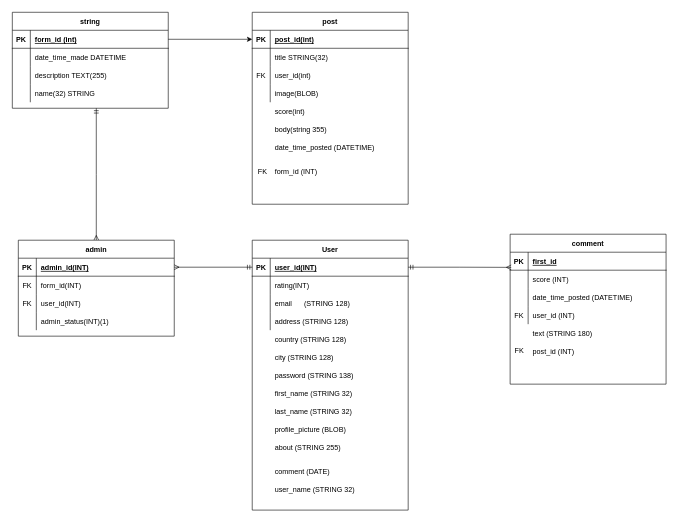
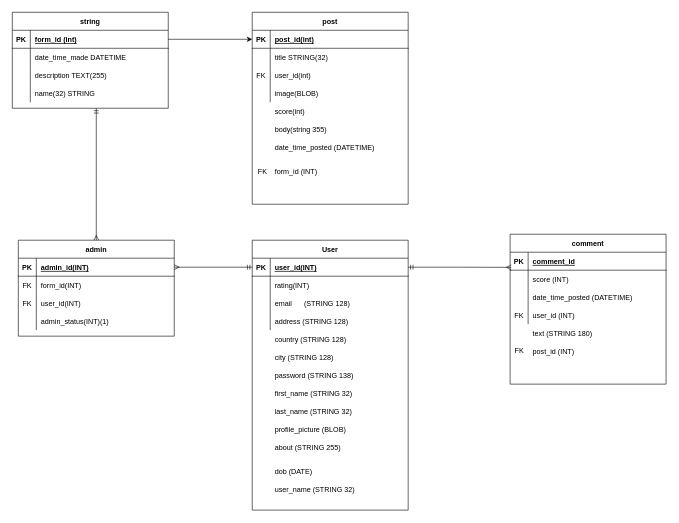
  <mxCell id="0" />
  <mxCell id="1" parent="0" />
  <mxCell id="2" value="" style="group" vertex="1" connectable="0" parent="1"><mxGeometry x="420" y="400" width="260" height="450" as="geometry" /></mxCell>
  <mxCell id="3" value="User" style="shape=table;startSize=30;container=1;collapsible=1;childLayout=tableLayout;fixedRows=1;rowLines=0;fontStyle=1;align=center;resizeLast=1;" vertex="1" parent="2"><mxGeometry width="260" height="450" as="geometry" /></mxCell>
  <mxCell id="4" value="" style="shape=partialRectangle;collapsible=0;dropTarget=0;pointerEvents=0;fillColor=none;top=0;left=0;bottom=1;right=0;points=[[0,0.5],[1,0.5]];portConstraint=eastwest;" vertex="1" parent="3"><mxGeometry y="30" width="260" height="30" as="geometry" /></mxCell>
  <mxCell id="5" value="PK" style="shape=partialRectangle;connectable=0;fillColor=none;top=0;left=0;bottom=0;right=0;fontStyle=1;overflow=hidden;" vertex="1" parent="4"><mxGeometry width="30" height="30" as="geometry" /></mxCell>
  <mxCell id="6" value="user_id(INT)" style="shape=partialRectangle;connectable=0;fillColor=none;top=0;left=0;bottom=0;right=0;align=left;spacingLeft=6;fontStyle=5;overflow=hidden;" vertex="1" parent="4"><mxGeometry x="30" width="230" height="30" as="geometry" /></mxCell>
  <mxCell id="7" value="" style="shape=partialRectangle;collapsible=0;dropTarget=0;pointerEvents=0;fillColor=none;top=0;left=0;bottom=0;right=0;points=[[0,0.5],[1,0.5]];portConstraint=eastwest;" vertex="1" parent="3"><mxGeometry y="60" width="260" height="30" as="geometry" /></mxCell>
  <mxCell id="8" value="" style="shape=partialRectangle;connectable=0;fillColor=none;top=0;left=0;bottom=0;right=0;editable=1;overflow=hidden;" vertex="1" parent="7"><mxGeometry width="30" height="30" as="geometry" /></mxCell>
  <mxCell id="9" value="rating(INT)" style="shape=partialRectangle;connectable=0;fillColor=none;top=0;left=0;bottom=0;right=0;align=left;spacingLeft=6;overflow=hidden;" vertex="1" parent="7"><mxGeometry x="30" width="230" height="30" as="geometry" /></mxCell>
  <mxCell id="10" value="" style="shape=partialRectangle;collapsible=0;dropTarget=0;pointerEvents=0;fillColor=none;top=0;left=0;bottom=0;right=0;points=[[0,0.5],[1,0.5]];portConstraint=eastwest;" vertex="1" parent="3"><mxGeometry y="90" width="260" height="30" as="geometry" /></mxCell>
  <mxCell id="11" value="" style="shape=partialRectangle;connectable=0;fillColor=none;top=0;left=0;bottom=0;right=0;editable=1;overflow=hidden;" vertex="1" parent="10"><mxGeometry width="30" height="30" as="geometry" /></mxCell>
  <mxCell id="12" value="email      (STRING 128)" style="shape=partialRectangle;connectable=0;fillColor=none;top=0;left=0;bottom=0;right=0;align=left;spacingLeft=6;overflow=hidden;" vertex="1" parent="10"><mxGeometry x="30" width="230" height="30" as="geometry" /></mxCell>
  <mxCell id="13" value="" style="shape=partialRectangle;collapsible=0;dropTarget=0;pointerEvents=0;fillColor=none;top=0;left=0;bottom=0;right=0;points=[[0,0.5],[1,0.5]];portConstraint=eastwest;" vertex="1" parent="3"><mxGeometry y="120" width="260" height="30" as="geometry" /></mxCell>
  <mxCell id="14" value="" style="shape=partialRectangle;connectable=0;fillColor=none;top=0;left=0;bottom=0;right=0;editable=1;overflow=hidden;" vertex="1" parent="13"><mxGeometry width="30" height="30" as="geometry" /></mxCell>
  <mxCell id="15" value="address (STRING 128)" style="shape=partialRectangle;connectable=0;fillColor=none;top=0;left=0;bottom=0;right=0;align=left;spacingLeft=6;overflow=hidden;" vertex="1" parent="13"><mxGeometry x="30" width="230" height="30" as="geometry" /></mxCell>
  <mxCell id="16" value="country (STRING 128)" style="shape=partialRectangle;connectable=0;fillColor=none;top=0;left=0;bottom=0;right=0;align=left;spacingLeft=6;overflow=hidden;" vertex="1" parent="2"><mxGeometry x="30" y="150" width="230" height="30" as="geometry" /></mxCell>
  <mxCell id="17" value="user_name (STRING 32)" style="shape=partialRectangle;connectable=0;fillColor=none;top=0;left=0;bottom=0;right=0;align=left;spacingLeft=6;overflow=hidden;" vertex="1" parent="2"><mxGeometry x="30" y="400" width="230" height="30" as="geometry" /></mxCell>
  <mxCell id="18" value="password (STRING 138)" style="shape=partialRectangle;connectable=0;fillColor=none;top=0;left=0;bottom=0;right=0;align=left;spacingLeft=6;overflow=hidden;" vertex="1" parent="2"><mxGeometry x="30" y="210" width="230" height="30" as="geometry" /></mxCell>
  <mxCell id="19" value="first_name (STRING 32)" style="shape=partialRectangle;connectable=0;fillColor=none;top=0;left=0;bottom=0;right=0;align=left;spacingLeft=6;overflow=hidden;" vertex="1" parent="2"><mxGeometry x="30" y="240" width="230" height="30" as="geometry" /></mxCell>
  <mxCell id="20" value="last_name (STRING 32)" style="shape=partialRectangle;connectable=0;fillColor=none;top=0;left=0;bottom=0;right=0;align=left;spacingLeft=6;overflow=hidden;" vertex="1" parent="2"><mxGeometry x="30" y="270" width="230" height="30" as="geometry" /></mxCell>
  <mxCell id="21" value="profile_picture (BLOB)" style="shape=partialRectangle;connectable=0;fillColor=none;top=0;left=0;bottom=0;right=0;align=left;spacingLeft=6;overflow=hidden;" vertex="1" parent="2"><mxGeometry x="30" y="300" width="230" height="30" as="geometry" /></mxCell>
  <mxCell id="22" value="about (STRING 255)" style="shape=partialRectangle;connectable=0;fillColor=none;top=0;left=0;bottom=0;right=0;align=left;spacingLeft=6;overflow=hidden;" vertex="1" parent="2"><mxGeometry x="30" y="330" width="230" height="30" as="geometry" /></mxCell>
  <mxCell id="23" value="city (STRING 128)" style="shape=partialRectangle;connectable=0;fillColor=none;top=0;left=0;bottom=0;right=0;align=left;spacingLeft=6;overflow=hidden;" vertex="1" parent="2"><mxGeometry x="30" y="180" width="230" height="30" as="geometry" /></mxCell>
- <mxCell id="24" value="comment (DATE)" style="shape=partialRectangle;connectable=0;fillColor=none;top=0;left=0;bottom=0;right=0;align=left;spacingLeft=6;overflow=hidden;" vertex="1" parent="2"><mxGeometry x="30" y="370" width="230" height="30" as="geometry" /></mxCell>
+ <mxCell id="24" value="dob (DATE)" style="shape=partialRectangle;connectable=0;fillColor=none;top=0;left=0;bottom=0;right=0;align=left;spacingLeft=6;overflow=hidden;" vertex="1" parent="2"><mxGeometry x="30" y="370" width="230" height="30" as="geometry" /></mxCell>
  <mxCell id="25" value="" style="group" vertex="1" connectable="0" parent="1"><mxGeometry x="420" y="20" width="260" height="320" as="geometry" /></mxCell>
  <mxCell id="26" value="post" style="shape=table;startSize=30;container=1;collapsible=1;childLayout=tableLayout;fixedRows=1;rowLines=0;fontStyle=1;align=center;resizeLast=1;" vertex="1" parent="25"><mxGeometry width="260" height="320" as="geometry" /></mxCell>
  <mxCell id="27" value="" style="shape=partialRectangle;collapsible=0;dropTarget=0;pointerEvents=0;fillColor=none;top=0;left=0;bottom=1;right=0;points=[[0,0.5],[1,0.5]];portConstraint=eastwest;" vertex="1" parent="26"><mxGeometry y="30" width="260" height="30" as="geometry" /></mxCell>
  <mxCell id="28" value="PK" style="shape=partialRectangle;connectable=0;fillColor=none;top=0;left=0;bottom=0;right=0;fontStyle=1;overflow=hidden;" vertex="1" parent="27"><mxGeometry width="30" height="30" as="geometry" /></mxCell>
  <mxCell id="29" value="post_id(int)" style="shape=partialRectangle;connectable=0;fillColor=none;top=0;left=0;bottom=0;right=0;align=left;spacingLeft=6;fontStyle=5;overflow=hidden;" vertex="1" parent="27"><mxGeometry x="30" width="230" height="30" as="geometry" /></mxCell>
  <mxCell id="30" value="" style="shape=partialRectangle;collapsible=0;dropTarget=0;pointerEvents=0;fillColor=none;top=0;left=0;bottom=0;right=0;points=[[0,0.5],[1,0.5]];portConstraint=eastwest;" vertex="1" parent="26"><mxGeometry y="60" width="260" height="30" as="geometry" /></mxCell>
  <mxCell id="31" value="" style="shape=partialRectangle;connectable=0;fillColor=none;top=0;left=0;bottom=0;right=0;editable=1;overflow=hidden;" vertex="1" parent="30"><mxGeometry width="30" height="30" as="geometry" /></mxCell>
  <mxCell id="32" value="title STRING(32)" style="shape=partialRectangle;connectable=0;fillColor=none;top=0;left=0;bottom=0;right=0;align=left;spacingLeft=6;overflow=hidden;" vertex="1" parent="30"><mxGeometry x="30" width="230" height="30" as="geometry" /></mxCell>
  <mxCell id="33" value="" style="shape=partialRectangle;collapsible=0;dropTarget=0;pointerEvents=0;fillColor=none;top=0;left=0;bottom=0;right=0;points=[[0,0.5],[1,0.5]];portConstraint=eastwest;" vertex="1" parent="26"><mxGeometry y="90" width="260" height="30" as="geometry" /></mxCell>
  <mxCell id="34" value="FK" style="shape=partialRectangle;connectable=0;fillColor=none;top=0;left=0;bottom=0;right=0;editable=1;overflow=hidden;" vertex="1" parent="33"><mxGeometry width="30" height="30" as="geometry" /></mxCell>
  <mxCell id="35" value="user_id(int)" style="shape=partialRectangle;connectable=0;fillColor=none;top=0;left=0;bottom=0;right=0;align=left;spacingLeft=6;overflow=hidden;" vertex="1" parent="33"><mxGeometry x="30" width="230" height="30" as="geometry" /></mxCell>
  <mxCell id="36" value="" style="shape=partialRectangle;collapsible=0;dropTarget=0;pointerEvents=0;fillColor=none;top=0;left=0;bottom=0;right=0;points=[[0,0.5],[1,0.5]];portConstraint=eastwest;" vertex="1" parent="26"><mxGeometry y="120" width="260" height="30" as="geometry" /></mxCell>
  <mxCell id="37" value="" style="shape=partialRectangle;connectable=0;fillColor=none;top=0;left=0;bottom=0;right=0;editable=1;overflow=hidden;" vertex="1" parent="36"><mxGeometry width="30" height="30" as="geometry" /></mxCell>
  <mxCell id="38" value="image(BLOB)" style="shape=partialRectangle;connectable=0;fillColor=none;top=0;left=0;bottom=0;right=0;align=left;spacingLeft=6;overflow=hidden;" vertex="1" parent="36"><mxGeometry x="30" width="230" height="30" as="geometry" /></mxCell>
  <mxCell id="39" value="score(int)" style="shape=partialRectangle;connectable=0;fillColor=none;top=0;left=0;bottom=0;right=0;align=left;spacingLeft=6;overflow=hidden;" vertex="1" parent="25"><mxGeometry x="30" y="150" width="230" height="30" as="geometry" /></mxCell>
  <mxCell id="40" value="body(string 355)" style="shape=partialRectangle;connectable=0;fillColor=none;top=0;left=0;bottom=0;right=0;align=left;spacingLeft=6;overflow=hidden;" vertex="1" parent="25"><mxGeometry x="30" y="180" width="230" height="30" as="geometry" /></mxCell>
  <mxCell id="41" value="date_time_posted (DATETIME)" style="shape=partialRectangle;connectable=0;fillColor=none;top=0;left=0;bottom=0;right=0;align=left;spacingLeft=6;overflow=hidden;" vertex="1" parent="25"><mxGeometry x="30" y="210" width="230" height="30" as="geometry" /></mxCell>
  <mxCell id="42" value="form_id (INT)" style="shape=partialRectangle;connectable=0;fillColor=none;top=0;left=0;bottom=0;right=0;align=left;spacingLeft=6;overflow=hidden;" vertex="1" parent="25"><mxGeometry x="30" y="250" width="230" height="30" as="geometry" /></mxCell>
  <mxCell id="43" value="FK" style="text;html=1;align=center;verticalAlign=middle;resizable=0;points=[];autosize=1;" vertex="1" parent="25"><mxGeometry x="2" y="256" width="30" height="20" as="geometry" /></mxCell>
  <mxCell id="44" value="" style="group" vertex="1" connectable="0" parent="1"><mxGeometry x="850" y="390" width="260" height="250" as="geometry" /></mxCell>
  <mxCell id="45" value="comment" style="shape=table;startSize=30;container=1;collapsible=1;childLayout=tableLayout;fixedRows=1;rowLines=0;fontStyle=1;align=center;resizeLast=1;" vertex="1" parent="44"><mxGeometry width="260" height="250" as="geometry" /></mxCell>
  <mxCell id="46" value="" style="shape=partialRectangle;collapsible=0;dropTarget=0;pointerEvents=0;fillColor=none;top=0;left=0;bottom=1;right=0;points=[[0,0.5],[1,0.5]];portConstraint=eastwest;" vertex="1" parent="45"><mxGeometry y="30" width="260" height="30" as="geometry" /></mxCell>
  <mxCell id="47" value="PK" style="shape=partialRectangle;connectable=0;fillColor=none;top=0;left=0;bottom=0;right=0;fontStyle=1;overflow=hidden;" vertex="1" parent="46"><mxGeometry width="30" height="30" as="geometry" /></mxCell>
- <mxCell id="48" value="first_id" style="shape=partialRectangle;connectable=0;fillColor=none;top=0;left=0;bottom=0;right=0;align=left;spacingLeft=6;fontStyle=5;overflow=hidden;" vertex="1" parent="46"><mxGeometry x="30" width="230" height="30" as="geometry" /></mxCell>
+ <mxCell id="48" value="comment_id" style="shape=partialRectangle;connectable=0;fillColor=none;top=0;left=0;bottom=0;right=0;align=left;spacingLeft=6;fontStyle=5;overflow=hidden;" vertex="1" parent="46"><mxGeometry x="30" width="230" height="30" as="geometry" /></mxCell>
  <mxCell id="49" value="" style="shape=partialRectangle;collapsible=0;dropTarget=0;pointerEvents=0;fillColor=none;top=0;left=0;bottom=0;right=0;points=[[0,0.5],[1,0.5]];portConstraint=eastwest;" vertex="1" parent="45"><mxGeometry y="60" width="260" height="30" as="geometry" /></mxCell>
  <mxCell id="50" value="" style="shape=partialRectangle;connectable=0;fillColor=none;top=0;left=0;bottom=0;right=0;editable=1;overflow=hidden;" vertex="1" parent="49"><mxGeometry width="30" height="30" as="geometry" /></mxCell>
  <mxCell id="51" value="score (INT)" style="shape=partialRectangle;connectable=0;fillColor=none;top=0;left=0;bottom=0;right=0;align=left;spacingLeft=6;overflow=hidden;" vertex="1" parent="49"><mxGeometry x="30" width="230" height="30" as="geometry" /></mxCell>
  <mxCell id="52" value="" style="shape=partialRectangle;collapsible=0;dropTarget=0;pointerEvents=0;fillColor=none;top=0;left=0;bottom=0;right=0;points=[[0,0.5],[1,0.5]];portConstraint=eastwest;" vertex="1" parent="45"><mxGeometry y="90" width="260" height="30" as="geometry" /></mxCell>
  <mxCell id="53" value="" style="shape=partialRectangle;connectable=0;fillColor=none;top=0;left=0;bottom=0;right=0;editable=1;overflow=hidden;" vertex="1" parent="52"><mxGeometry width="30" height="30" as="geometry" /></mxCell>
  <mxCell id="54" value="date_time_posted (DATETIME)" style="shape=partialRectangle;connectable=0;fillColor=none;top=0;left=0;bottom=0;right=0;align=left;spacingLeft=6;overflow=hidden;" vertex="1" parent="52"><mxGeometry x="30" width="230" height="30" as="geometry" /></mxCell>
  <mxCell id="55" value="" style="shape=partialRectangle;collapsible=0;dropTarget=0;pointerEvents=0;fillColor=none;top=0;left=0;bottom=0;right=0;points=[[0,0.5],[1,0.5]];portConstraint=eastwest;" vertex="1" parent="45"><mxGeometry y="120" width="260" height="30" as="geometry" /></mxCell>
  <mxCell id="56" value="FK" style="shape=partialRectangle;connectable=0;fillColor=none;top=0;left=0;bottom=0;right=0;editable=1;overflow=hidden;" vertex="1" parent="55"><mxGeometry width="30" height="30" as="geometry" /></mxCell>
  <mxCell id="57" value="user_id (INT)" style="shape=partialRectangle;connectable=0;fillColor=none;top=0;left=0;bottom=0;right=0;align=left;spacingLeft=6;overflow=hidden;" vertex="1" parent="55"><mxGeometry x="30" width="230" height="30" as="geometry" /></mxCell>
  <mxCell id="58" value="text (STRING 180)" style="shape=partialRectangle;connectable=0;fillColor=none;top=0;left=0;bottom=0;right=0;align=left;spacingLeft=6;overflow=hidden;" vertex="1" parent="44"><mxGeometry x="30" y="150" width="230" height="30" as="geometry" /></mxCell>
  <mxCell id="59" value="post_id (INT)" style="shape=partialRectangle;connectable=0;fillColor=none;top=0;left=0;bottom=0;right=0;align=left;spacingLeft=6;overflow=hidden;" vertex="1" parent="44"><mxGeometry x="30" y="180" width="230" height="30" as="geometry" /></mxCell>
  <mxCell id="60" value="FK" style="text;html=1;align=center;verticalAlign=middle;resizable=0;points=[];autosize=1;" vertex="1" parent="44"><mxGeometry y="185" width="30" height="20" as="geometry" /></mxCell>
  <mxCell id="61" style="edgeStyle=orthogonalEdgeStyle;rounded=0;orthogonalLoop=1;jettySize=auto;html=1;exitX=0.5;exitY=0;exitDx=0;exitDy=0;startArrow=ERmany;startFill=0;endArrow=ERmandOne;endFill=0;" edge="1" parent="1" source="62"><mxGeometry relative="1" as="geometry"><mxPoint x="160" as="targetPoint" y="180" /></mxGeometry></mxCell>
  <mxCell id="62" value="admin" style="shape=table;startSize=30;container=1;collapsible=1;childLayout=tableLayout;fixedRows=1;rowLines=0;fontStyle=1;align=center;resizeLast=1;" vertex="1" parent="1"><mxGeometry x="30" y="400" width="260" height="160" as="geometry" /></mxCell>
  <mxCell id="63" value="" style="shape=partialRectangle;collapsible=0;dropTarget=0;pointerEvents=0;fillColor=none;top=0;left=0;bottom=1;right=0;points=[[0,0.5],[1,0.5]];portConstraint=eastwest;" vertex="1" parent="62"><mxGeometry y="30" width="260" height="30" as="geometry" /></mxCell>
  <mxCell id="64" value="PK" style="shape=partialRectangle;connectable=0;fillColor=none;top=0;left=0;bottom=0;right=0;fontStyle=1;overflow=hidden;" vertex="1" parent="63"><mxGeometry width="30" height="30" as="geometry" /></mxCell>
  <mxCell id="65" value="admin_id(INT)" style="shape=partialRectangle;connectable=0;fillColor=none;top=0;left=0;bottom=0;right=0;align=left;spacingLeft=6;fontStyle=5;overflow=hidden;" vertex="1" parent="63"><mxGeometry x="30" width="230" height="30" as="geometry" /></mxCell>
  <mxCell id="66" value="" style="shape=partialRectangle;collapsible=0;dropTarget=0;pointerEvents=0;fillColor=none;top=0;left=0;bottom=0;right=0;points=[[0,0.5],[1,0.5]];portConstraint=eastwest;" vertex="1" parent="62"><mxGeometry y="60" width="260" height="30" as="geometry" /></mxCell>
  <mxCell id="67" value="FK" style="shape=partialRectangle;connectable=0;fillColor=none;top=0;left=0;bottom=0;right=0;editable=1;overflow=hidden;" vertex="1" parent="66"><mxGeometry width="30" height="30" as="geometry" /></mxCell>
  <mxCell id="68" value="form_id(INT)" style="shape=partialRectangle;connectable=0;fillColor=none;top=0;left=0;bottom=0;right=0;align=left;spacingLeft=6;overflow=hidden;" vertex="1" parent="66"><mxGeometry x="30" width="230" height="30" as="geometry" /></mxCell>
  <mxCell id="69" value="" style="shape=partialRectangle;collapsible=0;dropTarget=0;pointerEvents=0;fillColor=none;top=0;left=0;bottom=0;right=0;points=[[0,0.5],[1,0.5]];portConstraint=eastwest;" vertex="1" parent="62"><mxGeometry y="90" width="260" height="30" as="geometry" /></mxCell>
  <mxCell id="70" value="FK" style="shape=partialRectangle;connectable=0;fillColor=none;top=0;left=0;bottom=0;right=0;editable=1;overflow=hidden;" vertex="1" parent="69"><mxGeometry width="30" height="30" as="geometry" /></mxCell>
  <mxCell id="71" value="user_id(INT)" style="shape=partialRectangle;connectable=0;fillColor=none;top=0;left=0;bottom=0;right=0;align=left;spacingLeft=6;overflow=hidden;" vertex="1" parent="69"><mxGeometry x="30" width="230" height="30" as="geometry" /></mxCell>
  <mxCell id="72" value="" style="shape=partialRectangle;collapsible=0;dropTarget=0;pointerEvents=0;fillColor=none;top=0;left=0;bottom=0;right=0;points=[[0,0.5],[1,0.5]];portConstraint=eastwest;" vertex="1" parent="62"><mxGeometry y="120" width="260" height="30" as="geometry" /></mxCell>
  <mxCell id="73" value="" style="shape=partialRectangle;connectable=0;fillColor=none;top=0;left=0;bottom=0;right=0;editable=1;overflow=hidden;" vertex="1" parent="72"><mxGeometry width="30" height="30" as="geometry" /></mxCell>
  <mxCell id="74" value="admin_status(INT)(1)" style="shape=partialRectangle;connectable=0;fillColor=none;top=0;left=0;bottom=0;right=0;align=left;spacingLeft=6;overflow=hidden;" vertex="1" parent="72"><mxGeometry x="30" width="230" height="30" as="geometry" /></mxCell>
  <mxCell id="75" value="string" style="shape=table;startSize=30;container=1;collapsible=1;childLayout=tableLayout;fixedRows=1;rowLines=0;fontStyle=1;align=center;resizeLast=1;" vertex="1" parent="1"><mxGeometry x="20" y="20" width="260" height="160" as="geometry" /></mxCell>
  <mxCell id="76" value="" style="shape=partialRectangle;collapsible=0;dropTarget=0;pointerEvents=0;fillColor=none;top=0;left=0;bottom=1;right=0;points=[[0,0.5],[1,0.5]];portConstraint=eastwest;" vertex="1" parent="75"><mxGeometry y="30" width="260" height="30" as="geometry" /></mxCell>
  <mxCell id="77" value="PK" style="shape=partialRectangle;connectable=0;fillColor=none;top=0;left=0;bottom=0;right=0;fontStyle=1;overflow=hidden;" vertex="1" parent="76"><mxGeometry width="30" height="30" as="geometry" /></mxCell>
  <mxCell id="78" value="form_id (int)" style="shape=partialRectangle;connectable=0;fillColor=none;top=0;left=0;bottom=0;right=0;align=left;spacingLeft=6;fontStyle=5;overflow=hidden;" vertex="1" parent="76"><mxGeometry x="30" width="230" height="30" as="geometry" /></mxCell>
  <mxCell id="79" value="" style="shape=partialRectangle;collapsible=0;dropTarget=0;pointerEvents=0;fillColor=none;top=0;left=0;bottom=0;right=0;points=[[0,0.5],[1,0.5]];portConstraint=eastwest;" vertex="1" parent="75"><mxGeometry y="60" width="260" height="30" as="geometry" /></mxCell>
  <mxCell id="80" value="" style="shape=partialRectangle;connectable=0;fillColor=none;top=0;left=0;bottom=0;right=0;editable=1;overflow=hidden;" vertex="1" parent="79"><mxGeometry width="30" height="30" as="geometry" /></mxCell>
  <mxCell id="81" value="date_time_made DATETIME" style="shape=partialRectangle;connectable=0;fillColor=none;top=0;left=0;bottom=0;right=0;align=left;spacingLeft=6;overflow=hidden;" vertex="1" parent="79"><mxGeometry x="30" width="230" height="30" as="geometry" /></mxCell>
  <mxCell id="82" value="" style="shape=partialRectangle;collapsible=0;dropTarget=0;pointerEvents=0;fillColor=none;top=0;left=0;bottom=0;right=0;points=[[0,0.5],[1,0.5]];portConstraint=eastwest;" vertex="1" parent="75"><mxGeometry y="90" width="260" height="30" as="geometry" /></mxCell>
  <mxCell id="83" value="" style="shape=partialRectangle;connectable=0;fillColor=none;top=0;left=0;bottom=0;right=0;editable=1;overflow=hidden;" vertex="1" parent="82"><mxGeometry width="30" height="30" as="geometry" /></mxCell>
  <mxCell id="84" value="description TEXT(255)" style="shape=partialRectangle;connectable=0;fillColor=none;top=0;left=0;bottom=0;right=0;align=left;spacingLeft=6;overflow=hidden;" vertex="1" parent="82"><mxGeometry x="30" width="230" height="30" as="geometry" /></mxCell>
  <mxCell id="85" value="" style="shape=partialRectangle;collapsible=0;dropTarget=0;pointerEvents=0;fillColor=none;top=0;left=0;bottom=0;right=0;points=[[0,0.5],[1,0.5]];portConstraint=eastwest;" vertex="1" parent="75"><mxGeometry y="120" width="260" height="30" as="geometry" /></mxCell>
  <mxCell id="86" value="" style="shape=partialRectangle;connectable=0;fillColor=none;top=0;left=0;bottom=0;right=0;editable=1;overflow=hidden;" vertex="1" parent="85"><mxGeometry width="30" height="30" as="geometry" /></mxCell>
  <mxCell id="87" value="name(32) STRING" style="shape=partialRectangle;connectable=0;fillColor=none;top=0;left=0;bottom=0;right=0;align=left;spacingLeft=6;overflow=hidden;" vertex="1" parent="85"><mxGeometry x="30" width="230" height="30" as="geometry" /></mxCell>
  <mxCell id="88" style="edgeStyle=orthogonalEdgeStyle;rounded=0;orthogonalLoop=1;jettySize=auto;html=1;exitX=1;exitY=0.5;exitDx=0;exitDy=0;entryX=0.007;entryY=-0.157;entryDx=0;entryDy=0;entryPerimeter=0;startArrow=ERmandOne;startFill=0;endArrow=ERmany;endFill=0;" edge="1" parent="1" source="4" target="49"><mxGeometry relative="1" as="geometry" /></mxCell>
  <mxCell id="89" style="edgeStyle=orthogonalEdgeStyle;rounded=0;orthogonalLoop=1;jettySize=auto;html=1;exitX=1;exitY=0.5;exitDx=0;exitDy=0;entryX=0;entryY=0.5;entryDx=0;entryDy=0;endArrow=ERmandOne;endFill=0;startArrow=ERmany;startFill=0;" edge="1" parent="1" source="63" target="4"><mxGeometry relative="1" as="geometry" /></mxCell>
  <mxCell id="90" style="edgeStyle=orthogonalEdgeStyle;rounded=0;orthogonalLoop=1;jettySize=auto;html=1;exitX=1;exitY=0.5;exitDx=0;exitDy=0;entryX=0;entryY=0.5;entryDx=0;entryDy=0;" edge="1" parent="1" source="76" target="27"><mxGeometry relative="1" as="geometry" /></mxCell>
